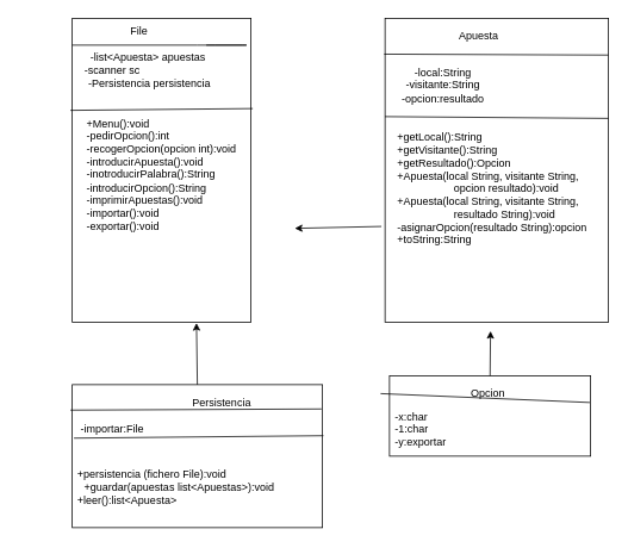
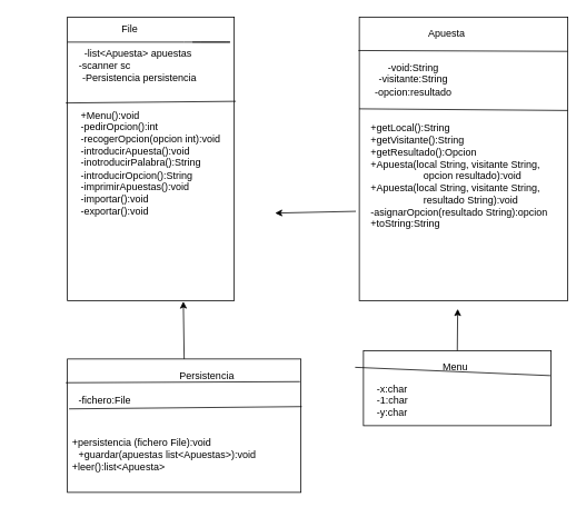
  <mxCell id="0" />
  <mxCell id="1" parent="0" />
  <mxCell id="2" value="" style="rounded=0;whiteSpace=wrap;html=1;" vertex="1" parent="1"><mxGeometry x="80" y="20" width="200" height="340" as="geometry" /></mxCell>
  <mxCell id="3" value="File" style="text;html=1;strokeColor=none;fillColor=none;align=center;verticalAlign=middle;whiteSpace=wrap;rounded=0;" vertex="1" parent="1"><mxGeometry x="80" y="20" width="150" height="30" as="geometry" /></mxCell>
  <mxCell id="4" value="" style="endArrow=none;html=1;" edge="1" parent="1"><mxGeometry width="50" height="50" relative="1" as="geometry"><mxPoint x="80" y="50" as="sourcePoint" /><mxPoint x="230" y="50" as="targetPoint" /><Array as="points"><mxPoint x="230" y="50" /><mxPoint x="280" y="50" /></Array></mxGeometry></mxCell>
  <mxCell id="5" value="" style="endArrow=none;html=1;" edge="1" parent="1"><mxGeometry width="50" height="50" relative="1" as="geometry"><mxPoint x="78" y="123" as="sourcePoint" /><mxPoint x="282" y="121" as="targetPoint" /><Array as="points" /></mxGeometry></mxCell>
  <mxCell id="6" value="&lt;div&gt;-list&amp;lt;Apuesta&amp;gt; apuestas&lt;/div&gt;&lt;div&gt;-scanner sc&amp;nbsp;&amp;nbsp;&amp;nbsp;&amp;nbsp;&amp;nbsp;&amp;nbsp;&amp;nbsp;&amp;nbsp;&amp;nbsp;&amp;nbsp;&amp;nbsp;&amp;nbsp;&amp;nbsp;&amp;nbsp;&amp;nbsp;&amp;nbsp;&amp;nbsp;&amp;nbsp;&amp;nbsp;&amp;nbsp;&amp;nbsp;&amp;nbsp;&amp;nbsp;&amp;nbsp; &lt;br&gt;&lt;/div&gt;&lt;div&gt;&amp;nbsp;-Persistencia persistencia&lt;br&gt;&lt;/div&gt;&lt;div&gt;&lt;br&gt;&lt;/div&gt;" style="text;html=1;strokeColor=none;fillColor=none;align=center;verticalAlign=middle;whiteSpace=wrap;rounded=0;" vertex="1" parent="1"><mxGeometry x="90" y="50" width="150" height="70" as="geometry" /></mxCell>
  <mxCell id="7" value="&lt;div align=&quot;left&quot;&gt;&lt;blockquote&gt;&lt;div&gt;+Menu():void&lt;/div&gt;&lt;div&gt;-pedirOpcion():int&lt;/div&gt;&lt;div&gt;-recogerOpcion(opcion int):void&lt;/div&gt;&lt;div&gt;-introducirApuesta():void&lt;/div&gt;&lt;div&gt;-inotroducirPalabra():String&lt;/div&gt;&lt;div&gt;-introducirOpcion():String&lt;/div&gt;&lt;div&gt;-imprimirApuestas():void&lt;/div&gt;&lt;div&gt;-importar():void&lt;/div&gt;&lt;div&gt;-exportar():void&lt;br&gt;&lt;/div&gt;&lt;/blockquote&gt;&lt;/div&gt;" style="text;html=1;strokeColor=none;fillColor=none;align=center;verticalAlign=middle;whiteSpace=wrap;rounded=0;" vertex="1" parent="1"><mxGeometry x="35" y="90" width="290" height="210" as="geometry" /></mxCell>
  <mxCell id="8" value="" style="rounded=0;whiteSpace=wrap;html=1;" vertex="1" parent="1"><mxGeometry x="430" y="20" width="250" height="340" as="geometry" /></mxCell>
  <mxCell id="9" value="" style="endArrow=none;html=1;entryX=-0.004;entryY=0.118;entryDx=0;entryDy=0;exitX=1;exitY=0.121;exitDx=0;exitDy=0;entryPerimeter=0;exitPerimeter=0;" edge="1" parent="1" source="8" target="8"><mxGeometry width="50" height="50" relative="1" as="geometry"><mxPoint x="340" y="240" as="sourcePoint" /><mxPoint x="390" y="190" as="targetPoint" /></mxGeometry></mxCell>
  <mxCell id="10" value="Apuesta" style="text;html=1;strokeColor=none;fillColor=none;align=center;verticalAlign=middle;whiteSpace=wrap;rounded=0;" vertex="1" parent="1"><mxGeometry x="450" y="30" width="170" height="20" as="geometry" /></mxCell>
- <mxCell id="11" value="&lt;div&gt;-local:String&lt;/div&gt;&lt;div&gt;-visitante:String&lt;/div&gt;&lt;div align=&quot;left&quot;&gt;-opcion:resultado&lt;br&gt;&lt;/div&gt;" style="text;html=1;strokeColor=none;fillColor=none;align=center;verticalAlign=middle;whiteSpace=wrap;rounded=0;" vertex="1" parent="1"><mxGeometry x="380" y="60" width="230" height="70" as="geometry" /></mxCell>
+ <mxCell id="11" value="&lt;div&gt;-void:String&lt;/div&gt;&lt;div&gt;-visitante:String&lt;/div&gt;&lt;div align=&quot;left&quot;&gt;-opcion:resultado&lt;br&gt;&lt;/div&gt;" style="text;html=1;strokeColor=none;fillColor=none;align=center;verticalAlign=middle;whiteSpace=wrap;rounded=0;" vertex="1" parent="1"><mxGeometry x="380" y="60" width="230" height="70" as="geometry" /></mxCell>
  <mxCell id="12" value="" style="endArrow=none;html=1;exitX=0.217;exitY=1;exitDx=0;exitDy=0;exitPerimeter=0;" edge="1" parent="1" source="11"><mxGeometry width="50" height="50" relative="1" as="geometry"><mxPoint x="340" y="240" as="sourcePoint" /><mxPoint x="680" y="132" as="targetPoint" /></mxGeometry></mxCell>
  <mxCell id="13" value="&lt;div align=&quot;left&quot;&gt;+getLocal():String&lt;/div&gt;&lt;div align=&quot;left&quot;&gt;+getVisitante():String&lt;/div&gt;&lt;div align=&quot;left&quot;&gt;+getResultado():Opcion&lt;/div&gt;&lt;div align=&quot;left&quot;&gt;+Apuesta(local String, visitante String,&amp;nbsp; &lt;br&gt;&lt;/div&gt;&lt;div align=&quot;left&quot;&gt;&amp;nbsp; &amp;nbsp; &amp;nbsp; &amp;nbsp; &amp;nbsp; &amp;nbsp;&amp;nbsp; &amp;nbsp;&amp;nbsp;&amp;nbsp;&amp;nbsp;&amp;nbsp; opcion resultado):void&lt;/div&gt;&lt;div align=&quot;left&quot;&gt;+Apuesta(local String, visitante String, &lt;br&gt;&lt;/div&gt;&lt;div align=&quot;left&quot;&gt;&amp;nbsp;&amp;nbsp;&amp;nbsp;&amp;nbsp;&amp;nbsp;&amp;nbsp;&amp;nbsp;&amp;nbsp;&amp;nbsp;&amp;nbsp;&amp;nbsp;&amp;nbsp;&amp;nbsp;&amp;nbsp;&amp;nbsp;&amp;nbsp;&amp;nbsp;&amp;nbsp; resultado String):void&lt;/div&gt;&lt;div align=&quot;left&quot;&gt;-asignarOpcion(resultado String):opcion&lt;/div&gt;&lt;div align=&quot;left&quot;&gt;+toString:String&lt;br&gt;&lt;/div&gt;&lt;div align=&quot;left&quot;&gt;&lt;br&gt;&lt;/div&gt;&lt;div align=&quot;left&quot;&gt;&lt;br&gt;&lt;/div&gt;" style="text;html=1;strokeColor=none;fillColor=none;align=center;verticalAlign=middle;whiteSpace=wrap;rounded=0;" vertex="1" parent="1"><mxGeometry x="430" y="120" width="240" height="210" as="geometry" /></mxCell>
  <mxCell id="14" value="" style="rounded=0;whiteSpace=wrap;html=1;" vertex="1" parent="1"><mxGeometry x="80" y="430" width="280" height="160" as="geometry" /></mxCell>
  <mxCell id="15" value="Persistencia" style="text;html=1;strokeColor=none;fillColor=none;align=center;verticalAlign=middle;whiteSpace=wrap;rounded=0;" vertex="1" parent="1"><mxGeometry x="175" y="440" width="145" height="20" as="geometry" /></mxCell>
  <mxCell id="16" value="" style="endArrow=none;html=1;exitX=-0.007;exitY=0.178;exitDx=0;exitDy=0;exitPerimeter=0;entryX=0.996;entryY=0.17;entryDx=0;entryDy=0;entryPerimeter=0;" edge="1" parent="1" source="14" target="14"><mxGeometry width="50" height="50" relative="1" as="geometry"><mxPoint x="340" y="640" as="sourcePoint" /><mxPoint x="390" y="590" as="targetPoint" /></mxGeometry></mxCell>
- <mxCell id="17" value="-importar:File" style="text;html=1;strokeColor=none;fillColor=none;align=center;verticalAlign=middle;whiteSpace=wrap;rounded=0;" vertex="1" parent="1"><mxGeometry x="20" y="470" width="210" height="20" as="geometry" /></mxCell>
+ <mxCell id="17" value="-fichero:File" style="text;html=1;strokeColor=none;fillColor=none;align=center;verticalAlign=middle;whiteSpace=wrap;rounded=0;" vertex="1" parent="1"><mxGeometry x="20" y="470" width="210" height="20" as="geometry" /></mxCell>
  <mxCell id="18" value="" style="endArrow=none;html=1;exitX=0.007;exitY=0.374;exitDx=0;exitDy=0;exitPerimeter=0;entryX=1.004;entryY=0.357;entryDx=0;entryDy=0;entryPerimeter=0;" edge="1" parent="1" source="14" target="14"><mxGeometry width="50" height="50" relative="1" as="geometry"><mxPoint x="340" y="640" as="sourcePoint" /><mxPoint x="410" y="550" as="targetPoint" /></mxGeometry></mxCell>
  <mxCell id="19" value="&lt;div align=&quot;left&quot;&gt;+persistencia (fichero File):void&amp;nbsp;&amp;nbsp;&amp;nbsp;&amp;nbsp;&amp;nbsp;&amp;nbsp;&amp;nbsp;&amp;nbsp;&amp;nbsp;&amp;nbsp;&amp;nbsp;&amp;nbsp;&amp;nbsp;&amp;nbsp;&amp;nbsp;&amp;nbsp; &lt;br&gt;&lt;/div&gt;&lt;div&gt;+guardar(apuestas list&amp;lt;Apuestas&amp;gt;):void&lt;/div&gt;&lt;div&gt;+leer():list&amp;lt;Apuesta&amp;gt;&amp;nbsp;&amp;nbsp;&amp;nbsp;&amp;nbsp;&amp;nbsp;&amp;nbsp;&amp;nbsp;&amp;nbsp;&amp;nbsp;&amp;nbsp;&amp;nbsp;&amp;nbsp;&amp;nbsp;&amp;nbsp;&amp;nbsp;&amp;nbsp;&amp;nbsp;&amp;nbsp;&amp;nbsp;&amp;nbsp;&amp;nbsp;&amp;nbsp;&amp;nbsp;&amp;nbsp;&amp;nbsp;&amp;nbsp;&amp;nbsp;&amp;nbsp;&amp;nbsp;&amp;nbsp;&amp;nbsp;&amp;nbsp;&amp;nbsp;&amp;nbsp;&amp;nbsp; &lt;br&gt;&lt;/div&gt;" style="text;html=1;strokeColor=none;fillColor=none;align=center;verticalAlign=middle;whiteSpace=wrap;rounded=0;" vertex="1" parent="1"><mxGeometry x="50" y="492.5" width="300" height="105" as="geometry" /></mxCell>
  <mxCell id="20" value="" style="endArrow=classic;html=1;exitX=-0.017;exitY=0.633;exitDx=0;exitDy=0;exitPerimeter=0;entryX=1.014;entryY=0.786;entryDx=0;entryDy=0;entryPerimeter=0;" edge="1" parent="1" source="13" target="7"><mxGeometry width="50" height="50" relative="1" as="geometry"><mxPoint x="340" y="520" as="sourcePoint" /><mxPoint x="390" y="470" as="targetPoint" /></mxGeometry></mxCell>
  <mxCell id="21" value="" style="endArrow=classic;html=1;exitX=0.5;exitY=0;exitDx=0;exitDy=0;entryX=0.695;entryY=1.003;entryDx=0;entryDy=0;entryPerimeter=0;" edge="1" parent="1" source="14" target="2"><mxGeometry width="50" height="50" relative="1" as="geometry"><mxPoint x="340" y="430" as="sourcePoint" /><mxPoint x="390" y="380" as="targetPoint" /></mxGeometry></mxCell>
  <mxCell id="22" value="" style="rounded=0;whiteSpace=wrap;html=1;" vertex="1" parent="1"><mxGeometry x="435" y="420" width="225" height="90" as="geometry" /></mxCell>
- <mxCell id="23" value="Opcion" style="text;html=1;strokeColor=none;fillColor=none;align=center;verticalAlign=middle;whiteSpace=wrap;rounded=0;" vertex="1" parent="1"><mxGeometry x="507.5" y="430" width="75" height="20" as="geometry" /></mxCell>
+ <mxCell id="23" value="Menu" style="text;html=1;strokeColor=none;fillColor=none;align=center;verticalAlign=middle;whiteSpace=wrap;rounded=0;" vertex="1" parent="1"><mxGeometry x="507.5" y="430" width="75" height="20" as="geometry" /></mxCell>
  <mxCell id="24" value="" style="endArrow=none;html=1;entryX=0.996;entryY=0.333;entryDx=0;entryDy=0;entryPerimeter=0;exitX=0.25;exitY=0;exitDx=0;exitDy=0;" edge="1" parent="1" source="25" target="22"><mxGeometry width="50" height="50" relative="1" as="geometry"><mxPoint x="430" y="450" as="sourcePoint" /><mxPoint x="390" y="380" as="targetPoint" /></mxGeometry></mxCell>
- <mxCell id="25" value="&lt;div align=&quot;left&quot;&gt;-x:char&lt;/div&gt;&lt;div align=&quot;left&quot;&gt;-1:char&lt;/div&gt;&lt;div align=&quot;left&quot;&gt;-y:exportar&lt;br&gt;&lt;/div&gt;" style="text;html=1;strokeColor=none;fillColor=none;align=center;verticalAlign=middle;whiteSpace=wrap;rounded=0;" vertex="1" parent="1"><mxGeometry x="380" y="440" width="180" height="80" as="geometry" /></mxCell>
+ <mxCell id="25" value="&lt;div align=&quot;left&quot;&gt;-x:char&lt;/div&gt;&lt;div align=&quot;left&quot;&gt;-1:char&lt;/div&gt;&lt;div align=&quot;left&quot;&gt;-y:char&lt;br&gt;&lt;/div&gt;" style="text;html=1;strokeColor=none;fillColor=none;align=center;verticalAlign=middle;whiteSpace=wrap;rounded=0;" vertex="1" parent="1"><mxGeometry x="380" y="440" width="180" height="80" as="geometry" /></mxCell>
  <mxCell id="26" value="" style="endArrow=classic;html=1;exitX=0.5;exitY=0;exitDx=0;exitDy=0;" edge="1" parent="1" source="22"><mxGeometry width="50" height="50" relative="1" as="geometry"><mxPoint x="340" y="430" as="sourcePoint" /><mxPoint x="548" y="370" as="targetPoint" /></mxGeometry></mxCell>
